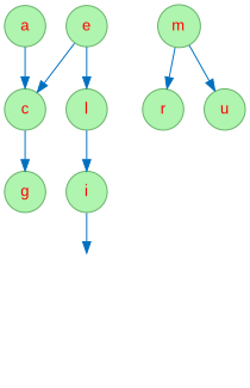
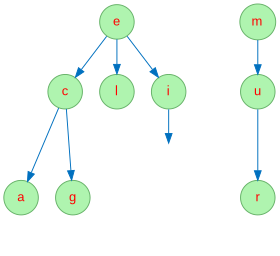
  digraph {
    node [color="#66B268" fillcolor="#AFF4AF" fontcolor=red fontname=Arial shape=circle style=filled]
    edge [color="#0070BF"]
    n1 [label=a]
    n2 [label=c]
    n3 [label=g]
    n4 [label=e]
    n5 [label=l]
    n6 [label=i]
    l780237624 [style=invis]
    n8 [label=m]
    n9 [label=r]
    n10 [label=u]
-   n1 -> n2
+   n2 -> n1
    n2 -> n3
    n4 -> n2
    n4 -> n5
-   n5 -> n6
+   n4 -> n6
    n6 -> l780237624
-   n8 -> n9
+   n10 -> n9
    n8 -> n10
  }
